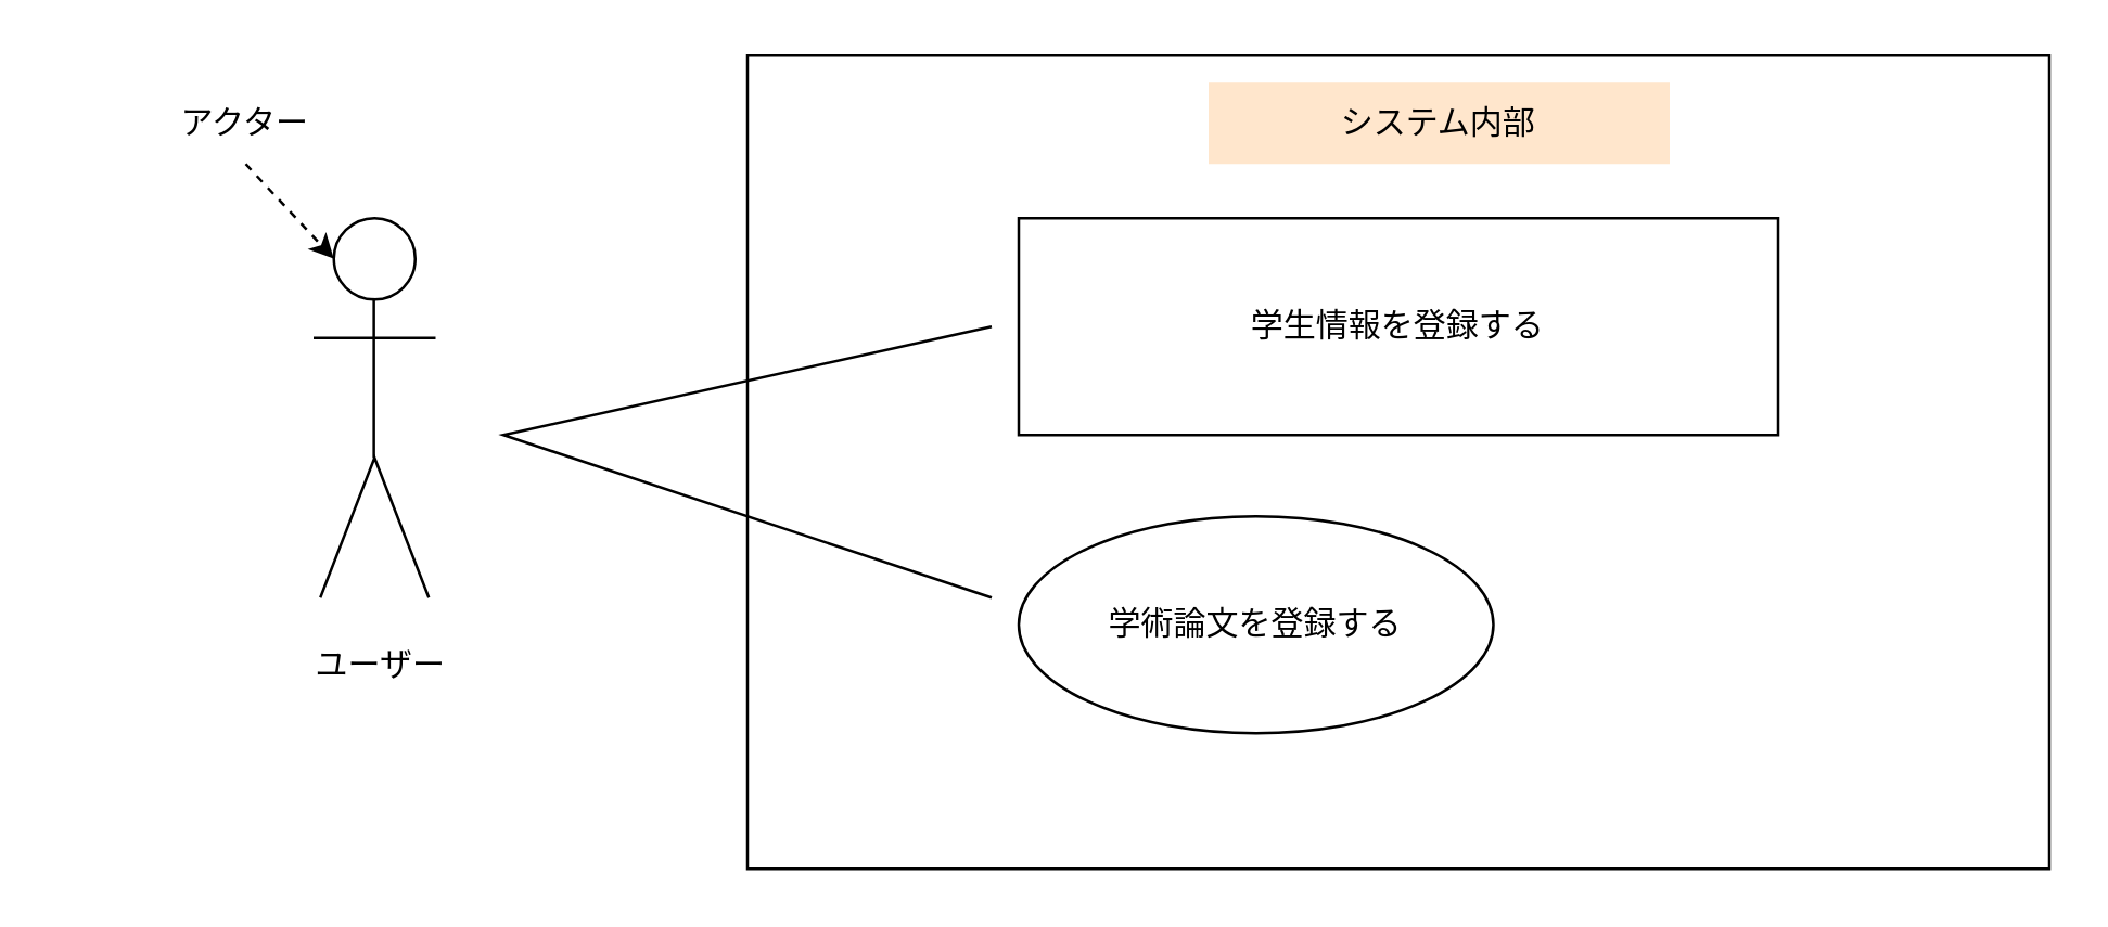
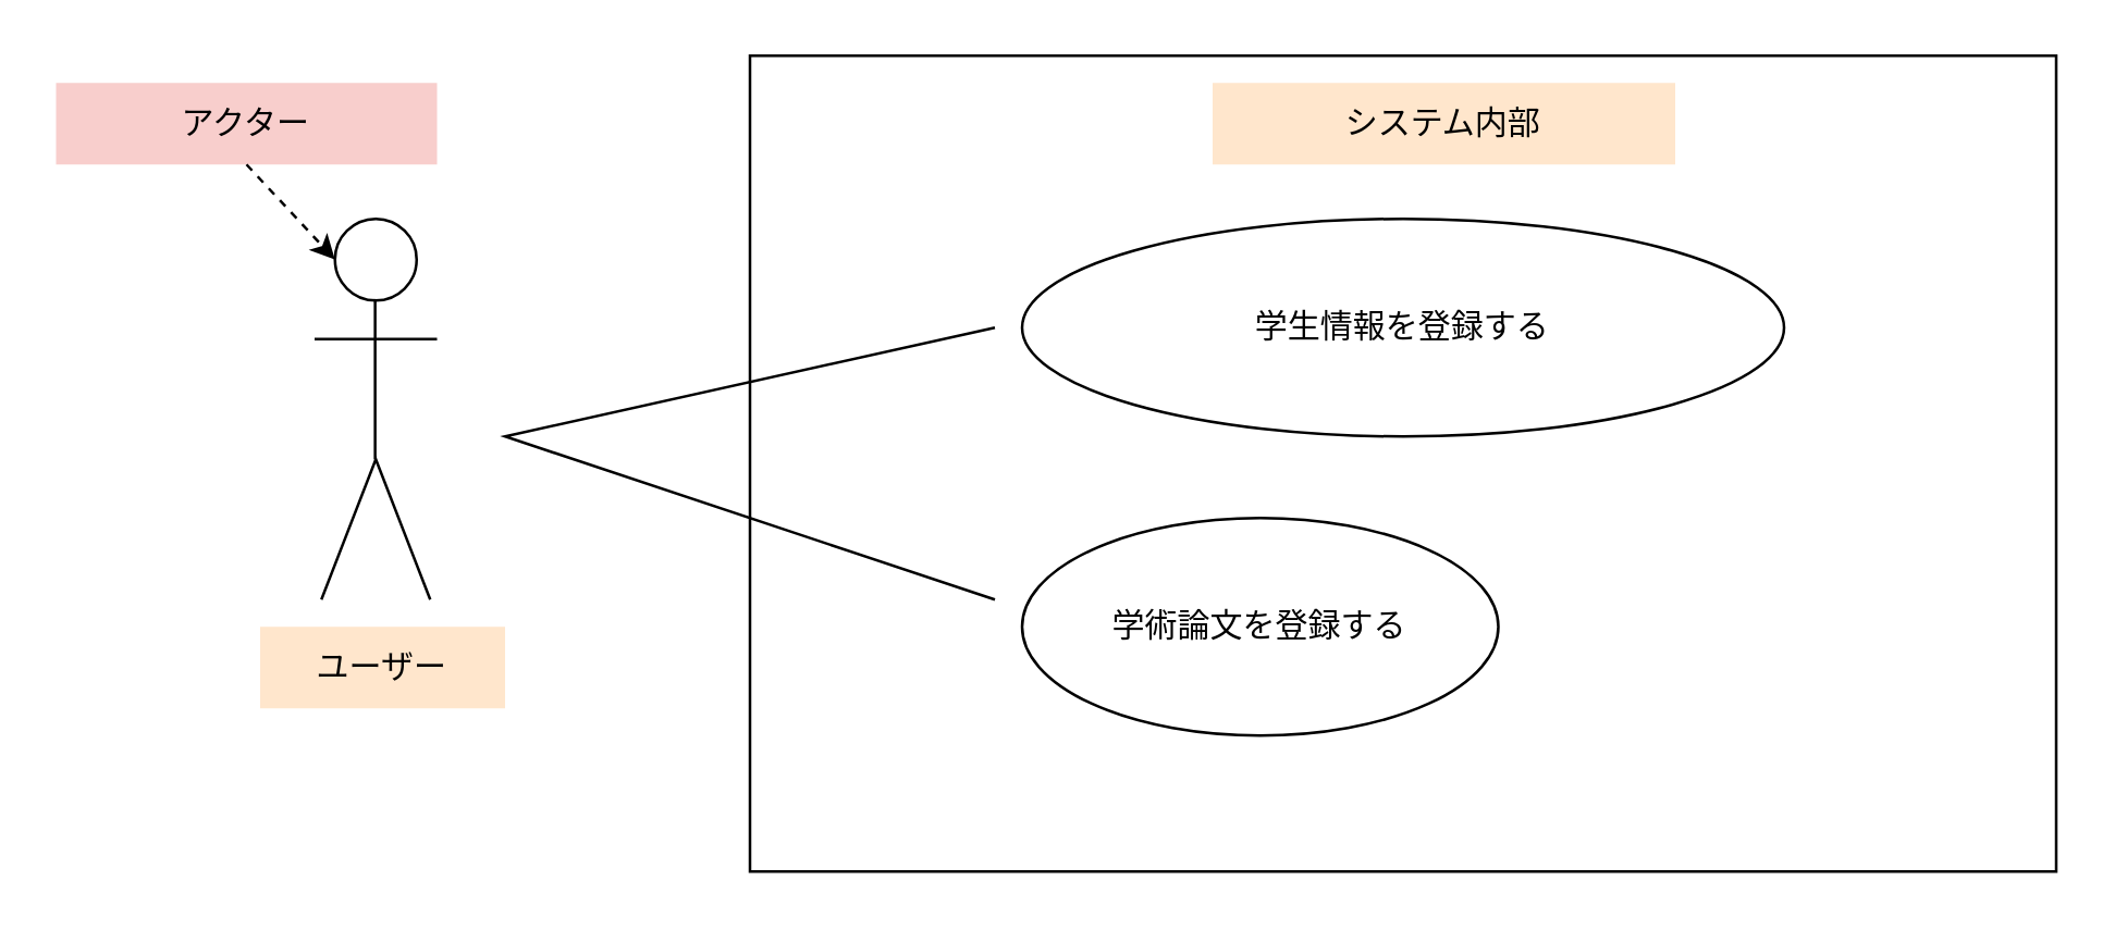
  <mxCell id="0" />
  <mxCell id="1" parent="0" />
  <mxCell id="2" value="" style="group" parent="1" vertex="1" connectable="0"><mxGeometry x="115" y="80" width="45" height="140" as="geometry" /></mxCell>
  <mxCell id="3" value="" style="ellipse;whiteSpace=wrap;html=1;aspect=fixed;" parent="2" vertex="1"><mxGeometry x="7.5" width="30" height="30" as="geometry" /></mxCell>
  <mxCell id="4" value="" style="endArrow=none;html=1;rounded=0;" parent="2" edge="1"><mxGeometry width="50" height="50" relative="1" as="geometry"><mxPoint y="44.211" as="sourcePoint" /><mxPoint x="45" y="44.211" as="targetPoint" /></mxGeometry></mxCell>
  <mxCell id="5" value="" style="endArrow=none;html=1;rounded=0;" parent="2" edge="1"><mxGeometry width="50" height="50" relative="1" as="geometry"><mxPoint x="22.25" y="88.421" as="sourcePoint" /><mxPoint x="22.25" y="29.474" as="targetPoint" /></mxGeometry></mxCell>
  <mxCell id="6" value="" style="endArrow=none;html=1;rounded=0;" parent="2" edge="1"><mxGeometry width="50" height="50" relative="1" as="geometry"><mxPoint x="2.5" y="140" as="sourcePoint" /><mxPoint x="42.5" y="140" as="targetPoint" /><Array as="points"><mxPoint x="22.5" y="88.421" /></Array></mxGeometry></mxCell>
- <mxCell id="7" value="ユーザー" style="rounded=0;whiteSpace=wrap;html=1;strokeColor=none;" parent="1" vertex="1"><mxGeometry x="95" y="230" width="90" height="30" as="geometry" /></mxCell>
- <mxCell id="8" value="アクター" style="rounded=0;whiteSpace=wrap;html=1;strokeColor=none;" parent="1" vertex="1"><mxGeometry x="20" y="30" width="140" height="30" as="geometry" /></mxCell>
+ <mxCell id="7" value="ユーザー" style="rounded=0;whiteSpace=wrap;html=1;strokeColor=none;fillColor=#ffe6cc;" parent="1" vertex="1"><mxGeometry x="95" y="230" width="90" height="30" as="geometry" /></mxCell>
+ <mxCell id="8" value="アクター" style="rounded=0;whiteSpace=wrap;html=1;strokeColor=none;fillColor=#f8cecc;" parent="1" vertex="1"><mxGeometry x="20" y="30" width="140" height="30" as="geometry" /></mxCell>
  <mxCell id="9" value="" style="endArrow=classic;html=1;rounded=0;exitX=0.5;exitY=1;exitDx=0;exitDy=0;entryX=0;entryY=0.5;entryDx=0;entryDy=0;dashed=1;" parent="1" source="8" target="3" edge="1"><mxGeometry width="50" height="50" relative="1" as="geometry"><mxPoint x="315" y="250" as="sourcePoint" /><mxPoint x="365" y="200" as="targetPoint" /></mxGeometry></mxCell>
  <mxCell id="10" value="" style="group" parent="1" vertex="1" connectable="0"><mxGeometry x="185" y="20" width="570" height="300" as="geometry" /></mxCell>
  <mxCell id="11" value="&lt;div style=&quot;text-align: center;&quot;&gt;&lt;br&gt;&lt;/div&gt;&lt;div&gt;&lt;/div&gt;" style="rounded=0;whiteSpace=wrap;html=1;align=left;" parent="10" vertex="1"><mxGeometry x="90" width="480" height="300" as="geometry" /></mxCell>
  <mxCell id="12" value="" style="endArrow=none;html=1;rounded=0;" parent="10" edge="1"><mxGeometry width="50" height="50" relative="1" as="geometry"><mxPoint x="180" y="200" as="sourcePoint" /><mxPoint x="180" y="100" as="targetPoint" /><Array as="points"><mxPoint y="140" /></Array></mxGeometry></mxCell>
- <mxCell id="13" value="学生情報を登録する" style="whiteSpace=wrap;html=1;rounded=0;" parent="10" vertex="1"><mxGeometry x="190" y="60" width="280" height="80" as="geometry" /></mxCell>
+ <mxCell id="13" value="学生情報を登録する" style="ellipse;whiteSpace=wrap;html=1;" parent="10" vertex="1"><mxGeometry x="190" y="60" width="280" height="80" as="geometry" /></mxCell>
  <mxCell id="14" value="学術論文を登録する" style="ellipse;whiteSpace=wrap;html=1;" parent="10" vertex="1"><mxGeometry x="190" y="170" width="175" height="80" as="geometry" /></mxCell>
  <mxCell id="15" value="システム内部" style="rounded=0;whiteSpace=wrap;html=1;strokeColor=none;fillColor=#ffe6cc;" parent="10" vertex="1"><mxGeometry x="260" y="10" width="170" height="30" as="geometry" /></mxCell>
